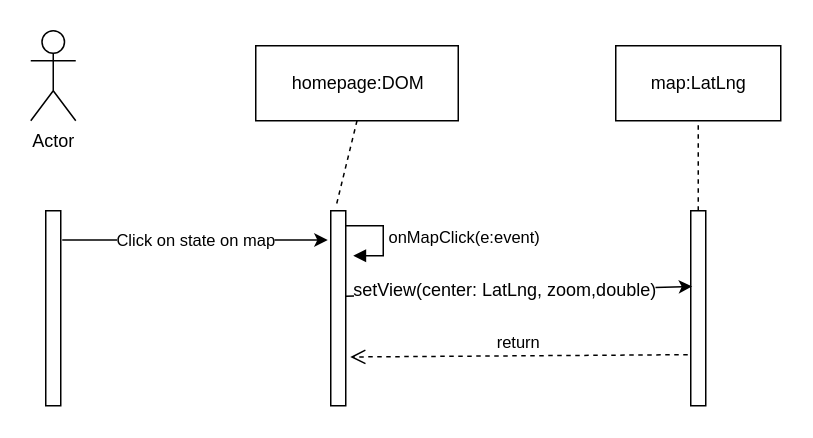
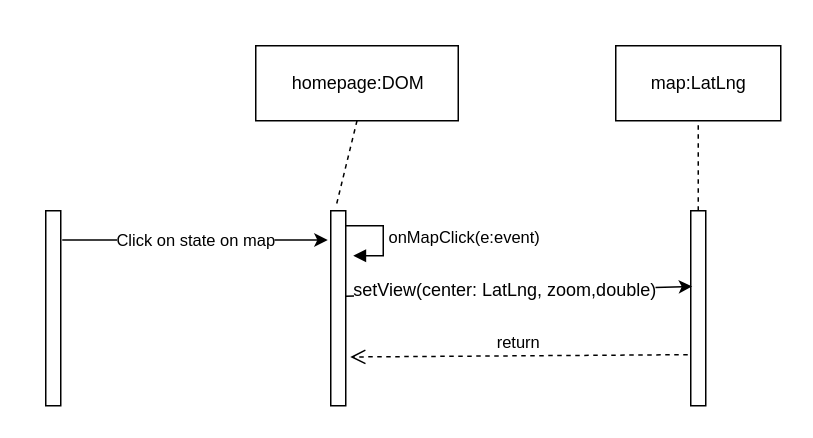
  <mxCell id="0" />
  <mxCell id="1" parent="0" />
- <mxCell id="2" value="Actor" style="shape=umlActor;verticalLabelPosition=bottom;labelBackgroundColor=#ffffff;verticalAlign=top;html=1;outlineConnect=0;" vertex="1" parent="1"><mxGeometry x="20" y="20" width="30" height="60" as="geometry" /></mxCell>
  <mxCell id="3" value="" style="html=1;points=[];perimeter=orthogonalPerimeter;" vertex="1" parent="1"><mxGeometry x="30" y="140" width="10" height="130" as="geometry" /></mxCell>
  <mxCell id="4" value="" style="html=1;points=[];perimeter=orthogonalPerimeter;" vertex="1" parent="1"><mxGeometry x="220" y="140" width="10" height="130" as="geometry" /></mxCell>
  <mxCell id="5" value="" style="html=1;points=[];perimeter=orthogonalPerimeter;" vertex="1" parent="1"><mxGeometry x="460" y="140" width="10" height="130" as="geometry" /></mxCell>
  <mxCell id="6" value="homepage:DOM" style="html=1;" vertex="1" parent="1"><mxGeometry x="170" y="30" width="135" height="50" as="geometry" /></mxCell>
  <mxCell id="7" value="map:LatLng" style="html=1;" vertex="1" parent="1"><mxGeometry x="410" y="30" width="110" height="50" as="geometry" /></mxCell>
  <mxCell id="8" value="" style="endArrow=none;dashed=1;html=1;entryX=0.5;entryY=1;entryDx=0;entryDy=0;exitX=0.4;exitY=-0.037;exitDx=0;exitDy=0;exitPerimeter=0;" edge="1" parent="1" source="4" target="6"><mxGeometry width="50" height="50" relative="1" as="geometry"><mxPoint x="20" y="290" as="sourcePoint" /><mxPoint x="70" y="240" as="targetPoint" /></mxGeometry></mxCell>
  <mxCell id="9" value="" style="endArrow=none;dashed=1;html=1;entryX=0.5;entryY=1;entryDx=0;entryDy=0;exitX=0.5;exitY=0;exitDx=0;exitDy=0;exitPerimeter=0;" edge="1" parent="1" source="5" target="7"><mxGeometry width="50" height="50" relative="1" as="geometry"><mxPoint x="270" y="130" as="sourcePoint" /><mxPoint x="300" y="80" as="targetPoint" /></mxGeometry></mxCell>
  <mxCell id="10" value="Click on state on map" style="endArrow=classic;html=1;exitX=1.1;exitY=0.15;exitDx=0;exitDy=0;exitPerimeter=0;entryX=-0.2;entryY=0.15;entryDx=0;entryDy=0;entryPerimeter=0;" edge="1" parent="1" source="3" target="4"><mxGeometry width="50" height="50" relative="1" as="geometry"><mxPoint x="220" y="380" as="sourcePoint" /><mxPoint x="270" y="330" as="targetPoint" /></mxGeometry></mxCell>
  <mxCell id="11" value="" style="endArrow=classic;html=1;exitX=1;exitY=0.438;exitDx=0;exitDy=0;exitPerimeter=0;entryX=0.1;entryY=0.388;entryDx=0;entryDy=0;entryPerimeter=0;" edge="1" parent="1" source="4" target="5"><mxGeometry width="50" height="50" relative="1" as="geometry"><mxPoint x="20" y="290" as="sourcePoint" /><mxPoint x="70" y="240" as="targetPoint" /></mxGeometry></mxCell>
  <mxCell id="12" value="setView(center: LatLng, zoom,double)" style="text;html=1;resizable=0;points=[];align=center;verticalAlign=middle;labelBackgroundColor=#ffffff;" vertex="1" connectable="0" parent="11"><mxGeometry x="-0.085" y="1" relative="1" as="geometry"><mxPoint as="offset" /></mxGeometry></mxCell>
  <mxCell id="13" value="return" style="html=1;verticalAlign=bottom;endArrow=open;dashed=1;endSize=8;exitX=-0.2;exitY=0.738;exitDx=0;exitDy=0;exitPerimeter=0;entryX=1.3;entryY=0.75;entryDx=0;entryDy=0;entryPerimeter=0;" edge="1" parent="1" source="5" target="4"><mxGeometry relative="1" as="geometry"><mxPoint x="240" y="200" as="sourcePoint" /><mxPoint x="160" y="200" as="targetPoint" /></mxGeometry></mxCell>
  <mxCell id="14" value="onMapClick(e:event)" style="edgeStyle=orthogonalEdgeStyle;html=1;align=left;spacingLeft=2;endArrow=block;rounded=0;entryX=1;entryY=0;" edge="1" parent="1"><mxGeometry relative="1" as="geometry"><mxPoint x="230" y="150" as="sourcePoint" /><Array as="points"><mxPoint x="255" y="150" /></Array><mxPoint x="235" y="170" as="targetPoint" /></mxGeometry></mxCell>
